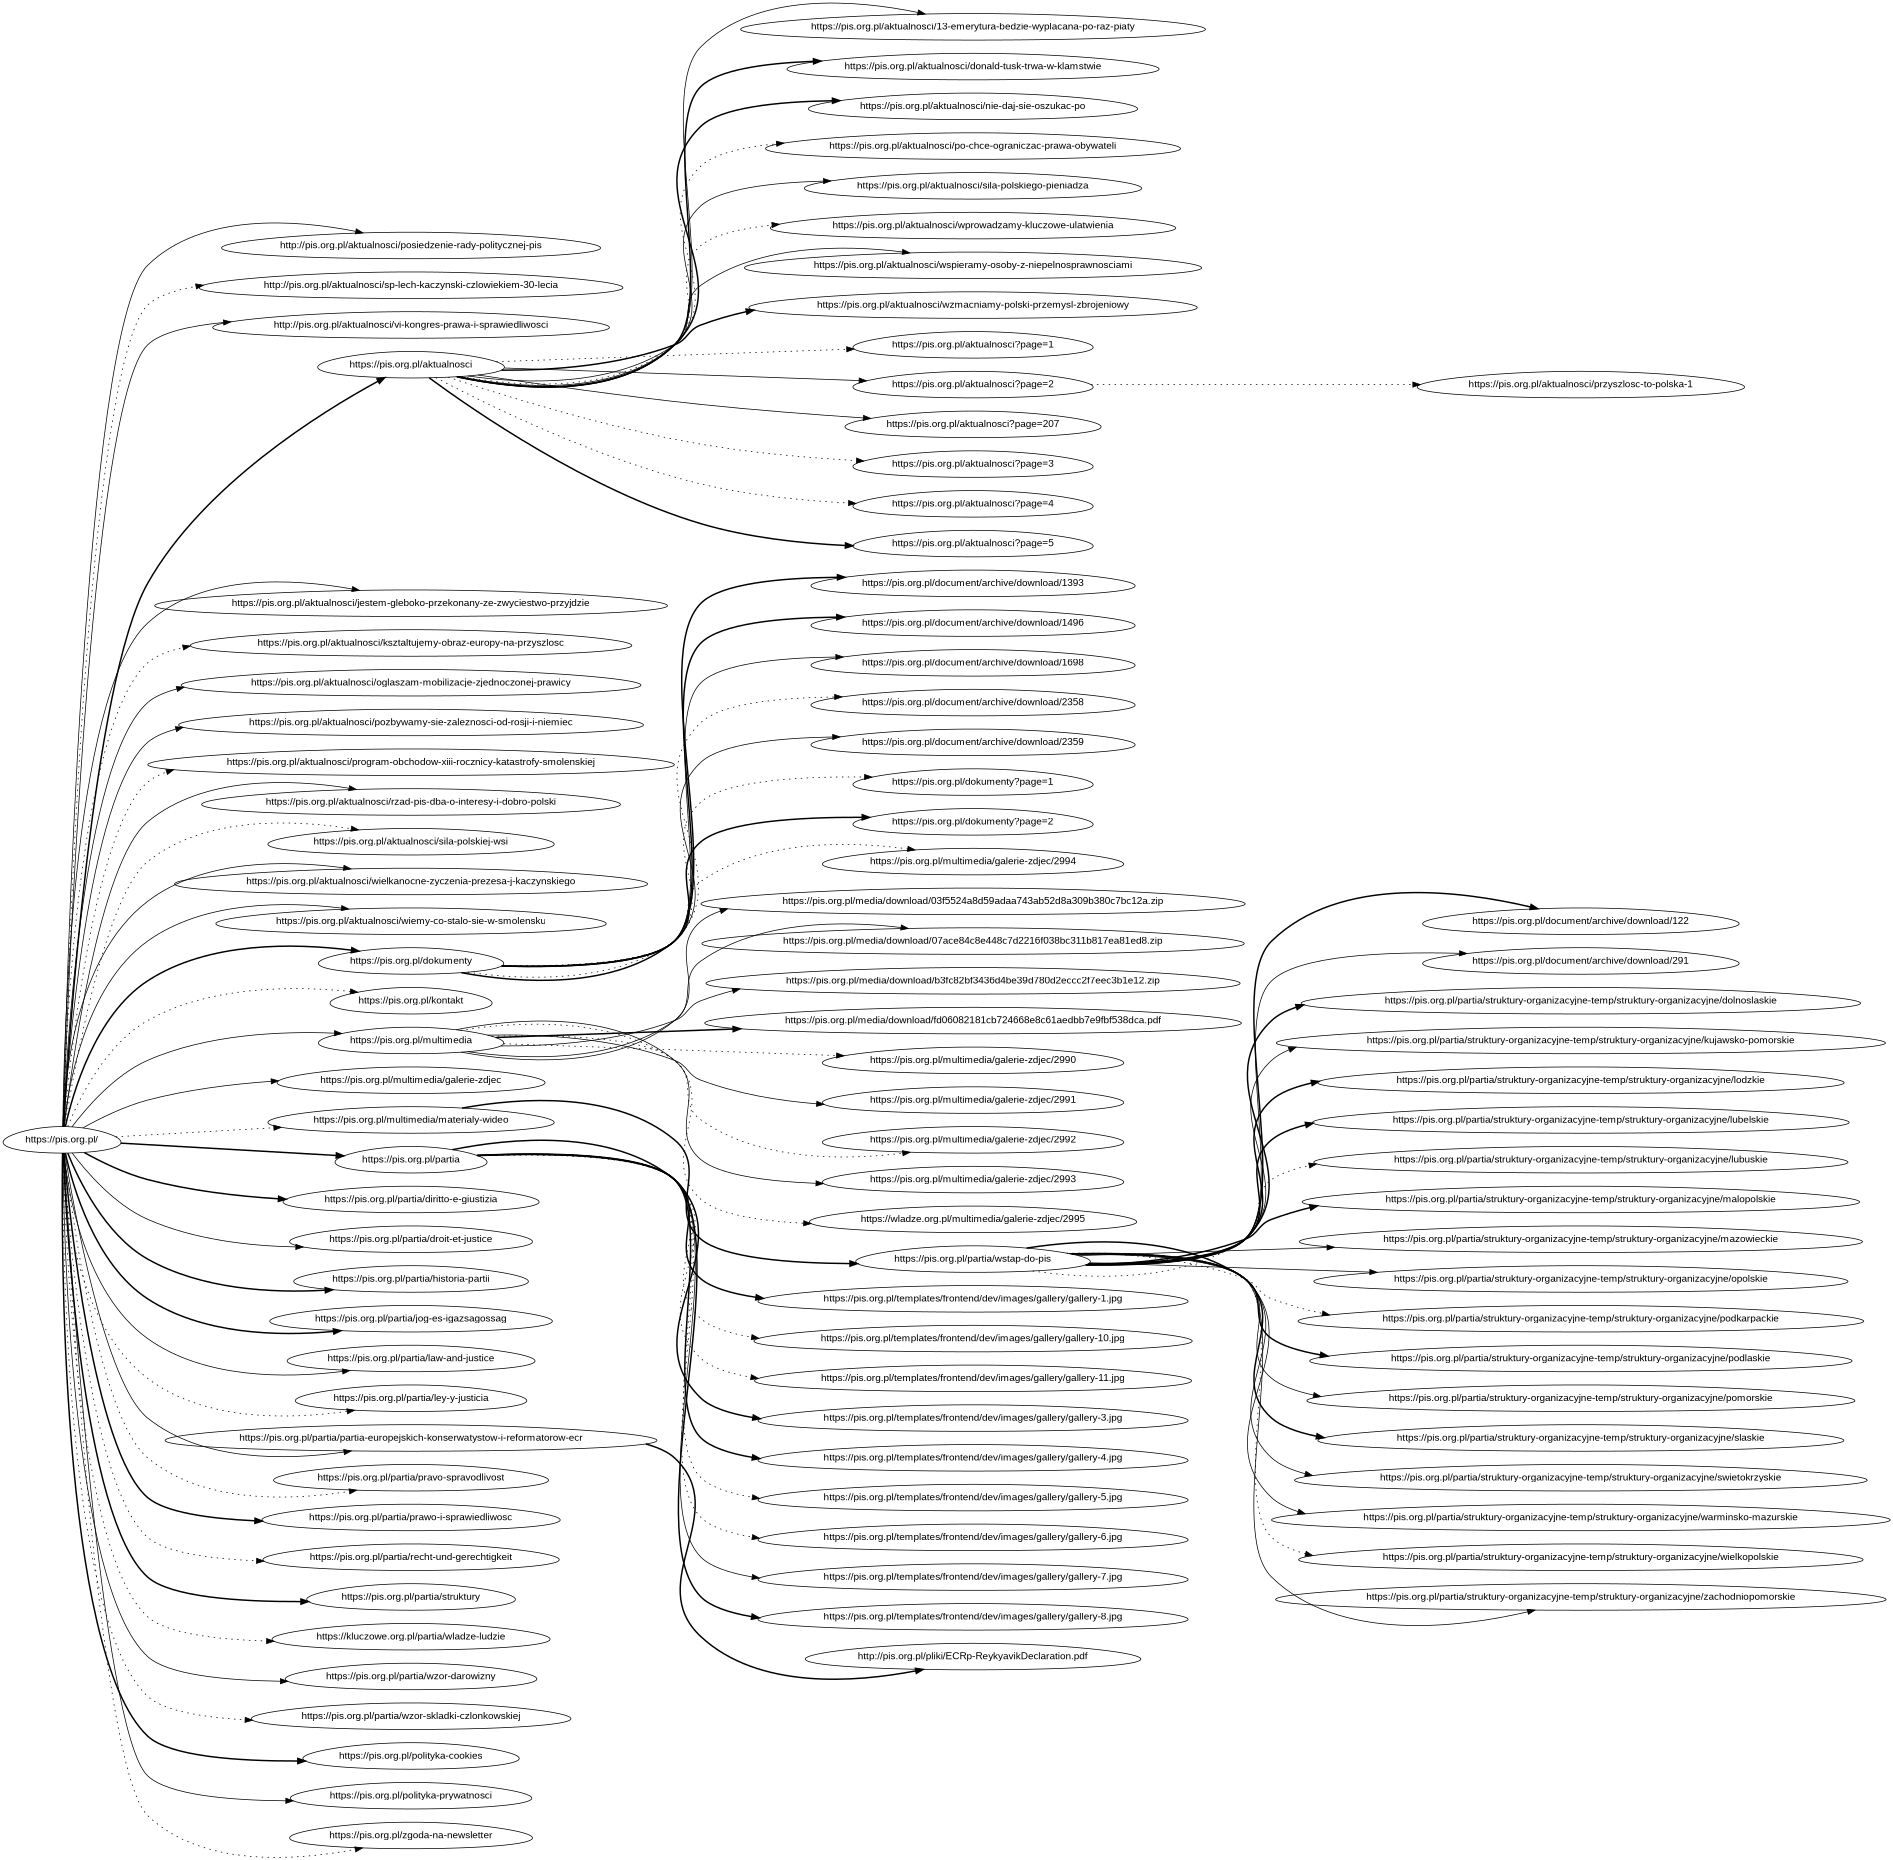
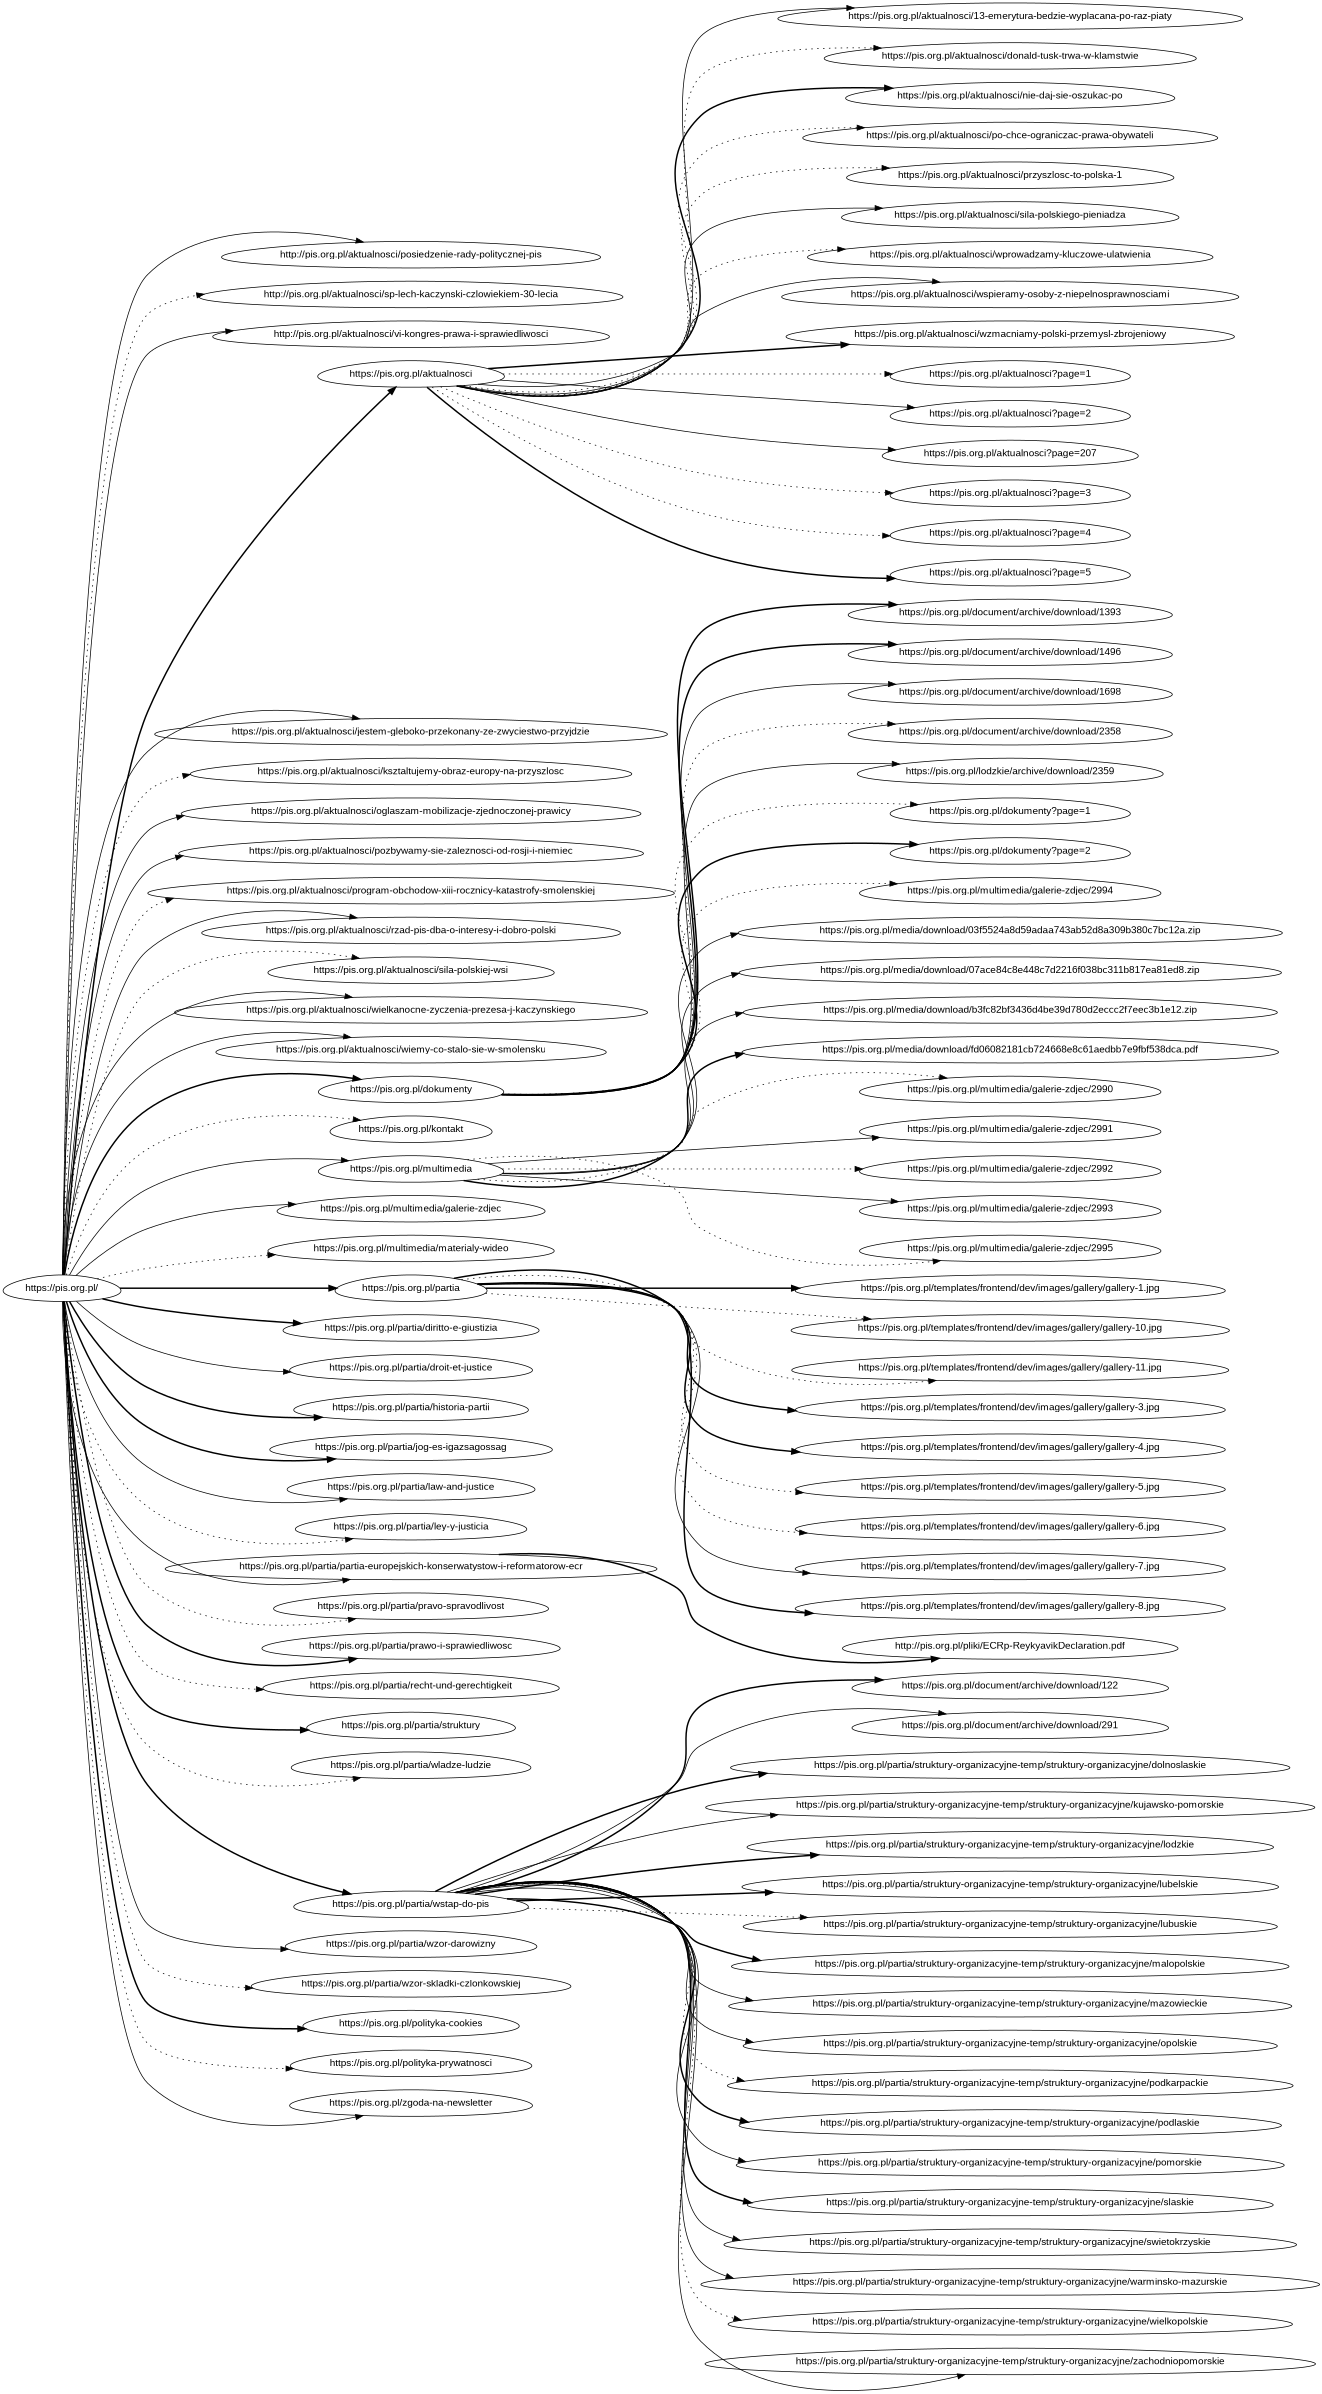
  digraph {
    fontname="Liberation Sans"
    rankdir=LR
    node [fontname="Liberation Sans" shape=egg]
    edge [fontname="Liberation Sans" style=solid]
    n1 [label="https://pis.org.pl/"]
    n2 [label="http://pis.org.pl/aktualnosci/posiedzenie-rady-politycznej-pis"]
    n3 [label="http://pis.org.pl/aktualnosci/sp-lech-kaczynski-czlowiekiem-30-lecia"]
    n4 [label="http://pis.org.pl/aktualnosci/vi-kongres-prawa-i-sprawiedliwosci"]
    n5 [label="https://pis.org.pl/aktualnosci"]
    n6 [label="https://pis.org.pl/aktualnosci/jestem-gleboko-przekonany-ze-zwyciestwo-przyjdzie"]
    n7 [label="https://pis.org.pl/aktualnosci/ksztaltujemy-obraz-europy-na-przyszlosc"]
    n8 [label="https://pis.org.pl/aktualnosci/oglaszam-mobilizacje-zjednoczonej-prawicy"]
    n9 [label="https://pis.org.pl/aktualnosci/pozbywamy-sie-zaleznosci-od-rosji-i-niemiec"]
    n10 [label="https://pis.org.pl/aktualnosci/program-obchodow-xiii-rocznicy-katastrofy-smolenskiej"]
    n11 [label="https://pis.org.pl/aktualnosci/rzad-pis-dba-o-interesy-i-dobro-polski"]
    n12 [label="https://pis.org.pl/aktualnosci/sila-polskiej-wsi"]
    n13 [label="https://pis.org.pl/aktualnosci/wielkanocne-zyczenia-prezesa-j-kaczynskiego"]
    n14 [label="https://pis.org.pl/aktualnosci/wiemy-co-stalo-sie-w-smolensku"]
    n15 [label="https://pis.org.pl/dokumenty"]
    n16 [label="https://pis.org.pl/kontakt"]
    n17 [label="https://pis.org.pl/multimedia"]
    n18 [label="https://pis.org.pl/multimedia/galerie-zdjec"]
    n19 [label="https://pis.org.pl/multimedia/materialy-wideo"]
    n20 [label="https://pis.org.pl/partia"]
    n21 [label="https://pis.org.pl/partia/diritto-e-giustizia"]
    n22 [label="https://pis.org.pl/partia/droit-et-justice"]
    n23 [label="https://pis.org.pl/partia/historia-partii"]
    n24 [label="https://pis.org.pl/partia/jog-es-igazsagossag"]
    n25 [label="https://pis.org.pl/partia/law-and-justice"]
    n26 [label="https://pis.org.pl/partia/ley-y-justicia"]
    n27 [label="https://pis.org.pl/partia/partia-europejskich-konserwatystow-i-reformatorow-ecr"]
    n28 [label="https://pis.org.pl/partia/pravo-spravodlivost"]
    n29 [label="https://pis.org.pl/partia/prawo-i-sprawiedliwosc"]
    n30 [label="https://pis.org.pl/partia/recht-und-gerechtigkeit"]
    n31 [label="https://pis.org.pl/partia/struktury"]
-   n32 [label="https://kluczowe.org.pl/partia/wladze-ludzie"]
+   n32 [label="https://pis.org.pl/partia/wladze-ludzie"]
    n33 [label="https://pis.org.pl/partia/wstap-do-pis"]
    n34 [label="https://pis.org.pl/partia/wzor-darowizny"]
    n35 [label="https://pis.org.pl/partia/wzor-skladki-czlonkowskiej"]
    n36 [label="https://pis.org.pl/polityka-cookies"]
    n37 [label="https://pis.org.pl/polityka-prywatnosci"]
    n38 [label="https://pis.org.pl/zgoda-na-newsletter"]
    n39 [label="https://pis.org.pl/aktualnosci/13-emerytura-bedzie-wyplacana-po-raz-piaty"]
    n40 [label="https://pis.org.pl/aktualnosci/donald-tusk-trwa-w-klamstwie"]
    n41 [label="https://pis.org.pl/aktualnosci/nie-daj-sie-oszukac-po"]
    n42 [label="https://pis.org.pl/aktualnosci/po-chce-ograniczac-prawa-obywateli"]
    n43 [label="https://pis.org.pl/aktualnosci/przyszlosc-to-polska-1"]
    n44 [label="https://pis.org.pl/aktualnosci/sila-polskiego-pieniadza"]
    n45 [label="https://pis.org.pl/aktualnosci/wprowadzamy-kluczowe-ulatwienia"]
    n46 [label="https://pis.org.pl/aktualnosci/wspieramy-osoby-z-niepelnosprawnosciami"]
    n47 [label="https://pis.org.pl/aktualnosci/wzmacniamy-polski-przemysl-zbrojeniowy"]
    n48 [label="https://pis.org.pl/aktualnosci?page=1"]
    n49 [label="https://pis.org.pl/aktualnosci?page=2"]
    n50 [label="https://pis.org.pl/aktualnosci?page=207"]
    n51 [label="https://pis.org.pl/aktualnosci?page=3"]
    n52 [label="https://pis.org.pl/aktualnosci?page=4"]
    n53 [label="https://pis.org.pl/aktualnosci?page=5"]
    n54 [label="https://pis.org.pl/document/archive/download/1393"]
    n55 [label="https://pis.org.pl/document/archive/download/1496"]
    n56 [label="https://pis.org.pl/document/archive/download/1698"]
    n57 [label="https://pis.org.pl/document/archive/download/2358"]
-   n58 [label="https://pis.org.pl/document/archive/download/2359"]
+   n58 [label="https://pis.org.pl/lodzkie/archive/download/2359"]
    n59 [label="https://pis.org.pl/dokumenty?page=1"]
    n60 [label="https://pis.org.pl/dokumenty?page=2"]
    n61 [label="https://pis.org.pl/multimedia/galerie-zdjec/2994"]
    n62 [label="https://pis.org.pl/media/download/03f5524a8d59adaa743ab52d8a309b380c7bc12a.zip"]
    n63 [label="https://pis.org.pl/media/download/07ace84c8e448c7d2216f038bc311b817ea81ed8.zip"]
    n64 [label="https://pis.org.pl/media/download/b3fc82bf3436d4be39d780d2eccc2f7eec3b1e12.zip"]
    n65 [label="https://pis.org.pl/media/download/fd06082181cb724668e8c61aedbb7e9fbf538dca.pdf"]
    n66 [label="https://pis.org.pl/multimedia/galerie-zdjec/2990"]
    n67 [label="https://pis.org.pl/multimedia/galerie-zdjec/2991"]
    n68 [label="https://pis.org.pl/multimedia/galerie-zdjec/2992"]
    n69 [label="https://pis.org.pl/multimedia/galerie-zdjec/2993"]
-   n70 [label="https://wladze.org.pl/multimedia/galerie-zdjec/2995"]
+   n70 [label="https://pis.org.pl/multimedia/galerie-zdjec/2995"]
    n71 [label="https://pis.org.pl/templates/frontend/dev/images/gallery/gallery-1.jpg"]
    n72 [label="https://pis.org.pl/templates/frontend/dev/images/gallery/gallery-10.jpg"]
    n73 [label="https://pis.org.pl/templates/frontend/dev/images/gallery/gallery-11.jpg"]
    n74 [label="https://pis.org.pl/templates/frontend/dev/images/gallery/gallery-3.jpg"]
    n75 [label="https://pis.org.pl/templates/frontend/dev/images/gallery/gallery-4.jpg"]
    n76 [label="https://pis.org.pl/templates/frontend/dev/images/gallery/gallery-5.jpg"]
    n77 [label="https://pis.org.pl/templates/frontend/dev/images/gallery/gallery-6.jpg"]
    n78 [label="https://pis.org.pl/templates/frontend/dev/images/gallery/gallery-7.jpg"]
    n79 [label="https://pis.org.pl/templates/frontend/dev/images/gallery/gallery-8.jpg"]
    n80 [label="http://pis.org.pl/pliki/ECRp-ReykyavikDeclaration.pdf"]
    n81 [label="https://pis.org.pl/document/archive/download/122"]
    n82 [label="https://pis.org.pl/document/archive/download/291"]
    n83 [label="https://pis.org.pl/partia/struktury-organizacyjne-temp/struktury-organizacyjne/dolnoslaskie"]
    n84 [label="https://pis.org.pl/partia/struktury-organizacyjne-temp/struktury-organizacyjne/kujawsko-pomorskie"]
    n85 [label="https://pis.org.pl/partia/struktury-organizacyjne-temp/struktury-organizacyjne/lodzkie"]
    n86 [label="https://pis.org.pl/partia/struktury-organizacyjne-temp/struktury-organizacyjne/lubelskie"]
    n87 [label="https://pis.org.pl/partia/struktury-organizacyjne-temp/struktury-organizacyjne/lubuskie"]
    n88 [label="https://pis.org.pl/partia/struktury-organizacyjne-temp/struktury-organizacyjne/malopolskie"]
    n89 [label="https://pis.org.pl/partia/struktury-organizacyjne-temp/struktury-organizacyjne/mazowieckie"]
    n90 [label="https://pis.org.pl/partia/struktury-organizacyjne-temp/struktury-organizacyjne/opolskie"]
    n91 [label="https://pis.org.pl/partia/struktury-organizacyjne-temp/struktury-organizacyjne/podkarpackie"]
    n92 [label="https://pis.org.pl/partia/struktury-organizacyjne-temp/struktury-organizacyjne/podlaskie"]
    n93 [label="https://pis.org.pl/partia/struktury-organizacyjne-temp/struktury-organizacyjne/pomorskie"]
    n94 [label="https://pis.org.pl/partia/struktury-organizacyjne-temp/struktury-organizacyjne/slaskie"]
    n95 [label="https://pis.org.pl/partia/struktury-organizacyjne-temp/struktury-organizacyjne/swietokrzyskie"]
    n96 [label="https://pis.org.pl/partia/struktury-organizacyjne-temp/struktury-organizacyjne/warminsko-mazurskie"]
    n97 [label="https://pis.org.pl/partia/struktury-organizacyjne-temp/struktury-organizacyjne/wielkopolskie"]
    n98 [label="https://pis.org.pl/partia/struktury-organizacyjne-temp/struktury-organizacyjne/zachodniopomorskie"]
    n1 -> n2
    n1 -> n3 [style=dotted]
    n1 -> n4
    n1 -> n5 [style=bold]
    n1 -> n6
    n1 -> n7 [style=dotted]
    n1 -> n8
    n1 -> n9
    n1 -> n10 [style=dotted]
    n1 -> n11
    n1 -> n12 [style=dotted]
    n1 -> n13
    n1 -> n14
    n1 -> n15 [style=bold]
    n1 -> n16 [style=dotted]
    n1 -> n17
    n1 -> n18
    n1 -> n19 [style=dotted]
    n1 -> n20 [style=bold]
    n1 -> n21 [style=bold]
    n1 -> n22
    n1 -> n23 [style=bold]
    n1 -> n24 [style=bold]
    n1 -> n25
    n1 -> n26 [style=dotted]
    n1 -> n27
    n1 -> n28 [style=dotted]
    n1 -> n29 [style=bold]
    n1 -> n30 [style=dotted]
    n1 -> n31 [style=bold]
    n1 -> n32 [style=dotted]
-   n19 -> n33 [style=bold]
+   n1 -> n33 [style=bold]
    n1 -> n34
    n1 -> n35 [style=dotted]
    n1 -> n36 [style=bold]
-   n1 -> n37
-   n1 -> n38 [style=dotted]
+   n1 -> n37 [style=dotted]
+   n1 -> n38
    n5 -> n39
-   n5 -> n40 [style=bold]
+   n5 -> n40 [style=dotted]
    n5 -> n41 [style=bold]
    n5 -> n42 [style=dotted]
-   n49 -> n43 [style=dotted]
+   n5 -> n43 [style=dotted]
    n5 -> n44
    n5 -> n45 [style=dotted]
    n5 -> n46
    n5 -> n47 [style=bold]
    n5 -> n48 [style=dotted]
    n5 -> n49
    n5 -> n50
    n5 -> n51 [style=dotted]
    n5 -> n52 [style=dotted]
    n5 -> n53 [style=bold]
    n15 -> n54 [style=bold]
    n15 -> n55 [style=bold]
    n15 -> n56
    n15 -> n57 [style=dotted]
    n15 -> n58
    n15 -> n59 [style=dotted]
    n15 -> n60 [style=bold]
    n15 -> n61 [style=dotted]
    n17 -> n62
    n17 -> n63
    n17 -> n64
    n17 -> n65 [style=bold]
    n17 -> n66 [style=dotted]
    n17 -> n67
    n17 -> n68 [style=dotted]
    n17 -> n69
    n17 -> n70 [style=dotted]
    n20 -> n71 [style=bold]
    n20 -> n72 [style=dotted]
    n20 -> n73 [style=dotted]
    n20 -> n74 [style=bold]
    n20 -> n75 [style=bold]
    n20 -> n76 [style=dotted]
    n20 -> n77 [style=dotted]
    n20 -> n78
    n20 -> n79 [style=bold]
    n27 -> n80 [style=bold]
    n33 -> n81 [style=bold]
    n33 -> n82
    n33 -> n83 [style=bold]
    n33 -> n84
    n33 -> n85 [style=bold]
    n33 -> n86 [style=bold]
    n33 -> n87 [style=dotted]
    n33 -> n88 [style=bold]
    n33 -> n89
    n33 -> n90
    n33 -> n91 [style=dotted]
    n33 -> n92 [style=bold]
    n33 -> n93
    n33 -> n94 [style=bold]
    n33 -> n95
    n33 -> n96
    n33 -> n97 [style=dotted]
    n33 -> n98
  }
